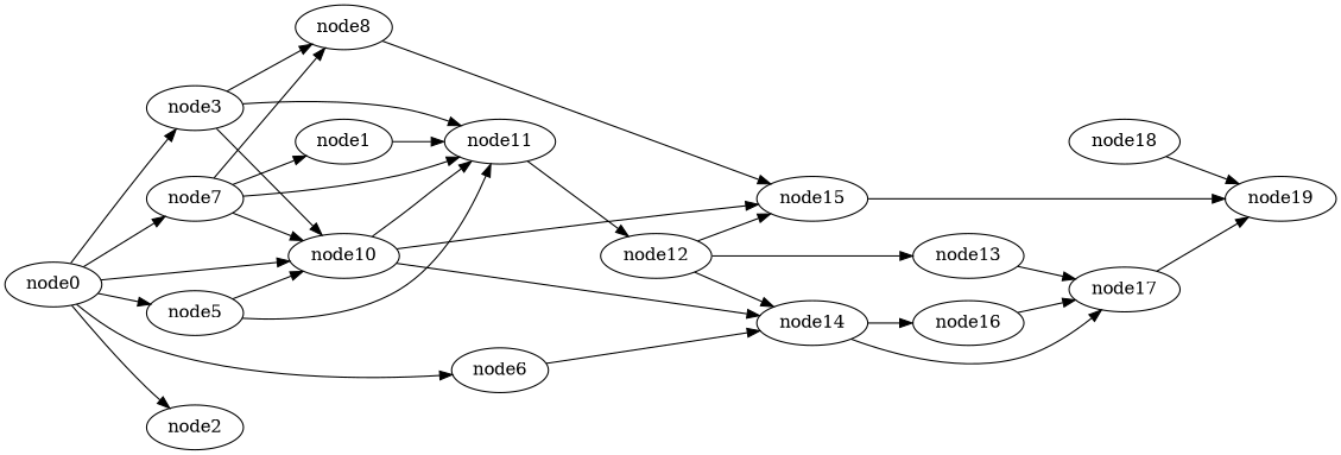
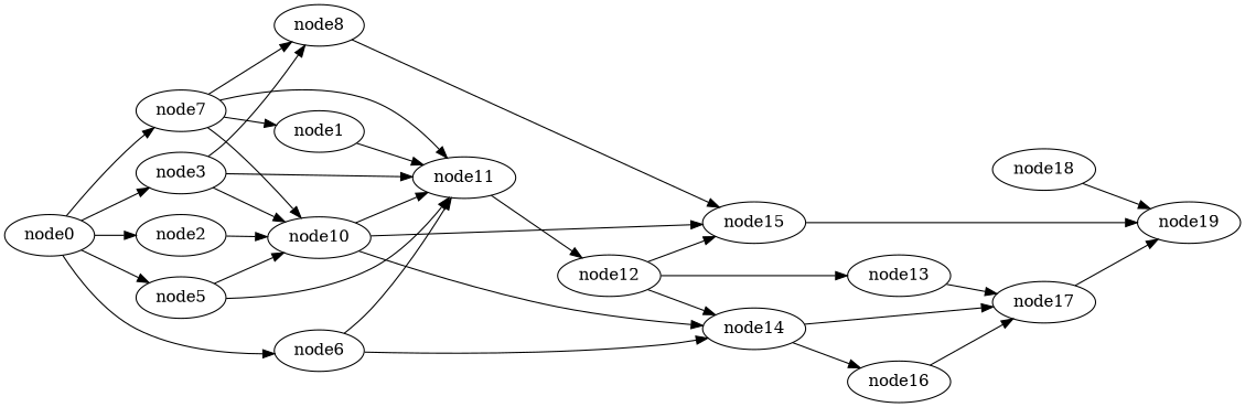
  digraph {
    rankdir=LR
    node18
    node19
    node17
    node16
    node15
    node14
    node13
    node12
    node11
    node10
    node8
    node7
    node1
    node6
    node5
    node3
    node2
    node0
    node18 -> node19
    node17 -> node19
    node16 -> node17
    node15 -> node19
    node14 -> node17
    node14 -> node16
    node13 -> node17
    node12 -> node15
    node12 -> node14
    node12 -> node13
    node11 -> node12
    node10 -> node15
    node10 -> node14
    node10 -> node11
    node8 -> node15
    node7 -> node11
    node7 -> node10
    node7 -> node8
    node7 -> node1
    node1 -> node11
    node6 -> node14
+   node6 -> node11
    node5 -> node11
    node5 -> node10
    node3 -> node11
    node3 -> node10
    node3 -> node8
-   node0 -> node10
+   node2 -> node10
    node0 -> node7
    node0 -> node6
    node0 -> node5
    node0 -> node3
    node0 -> node2
  }
